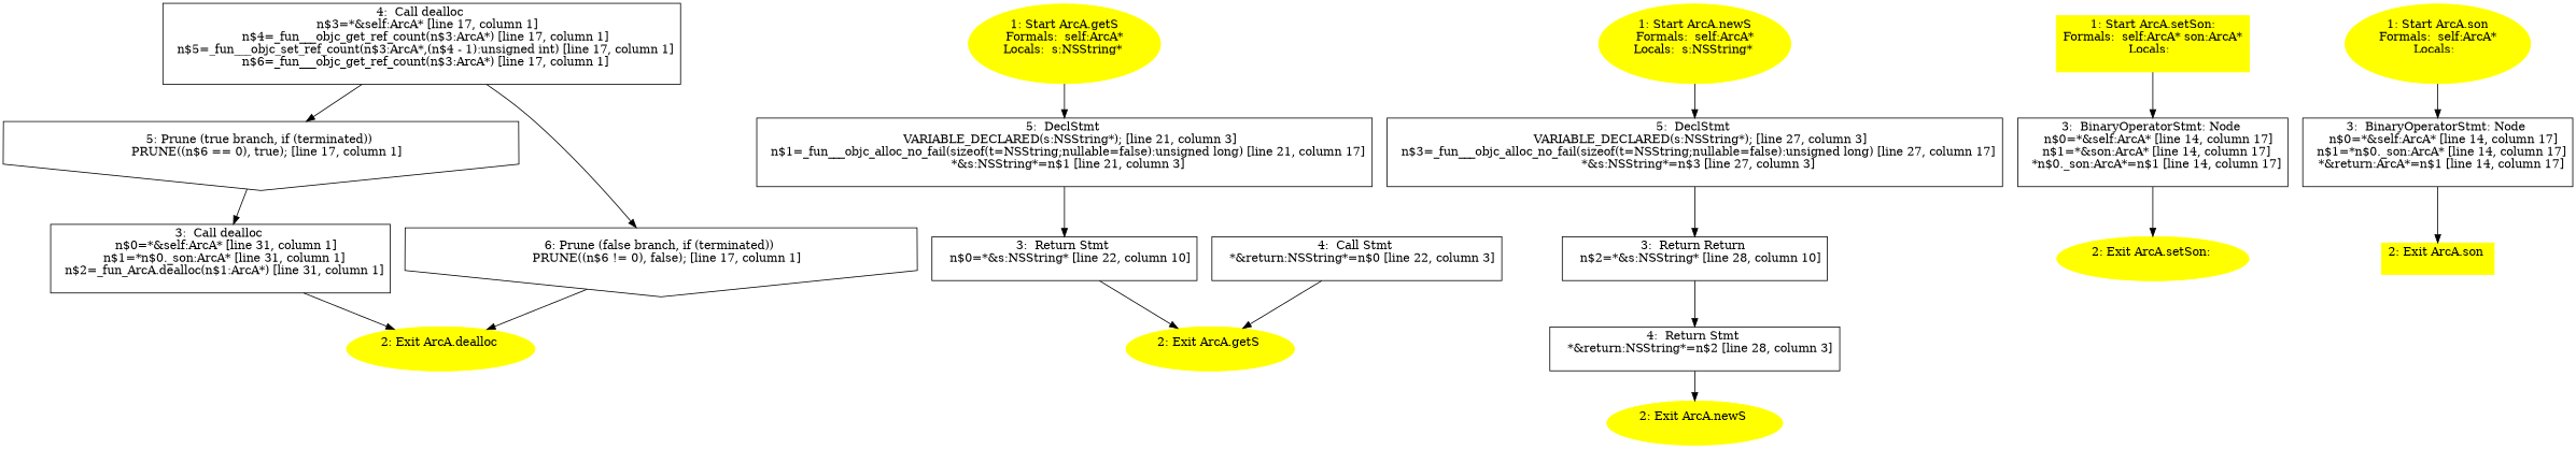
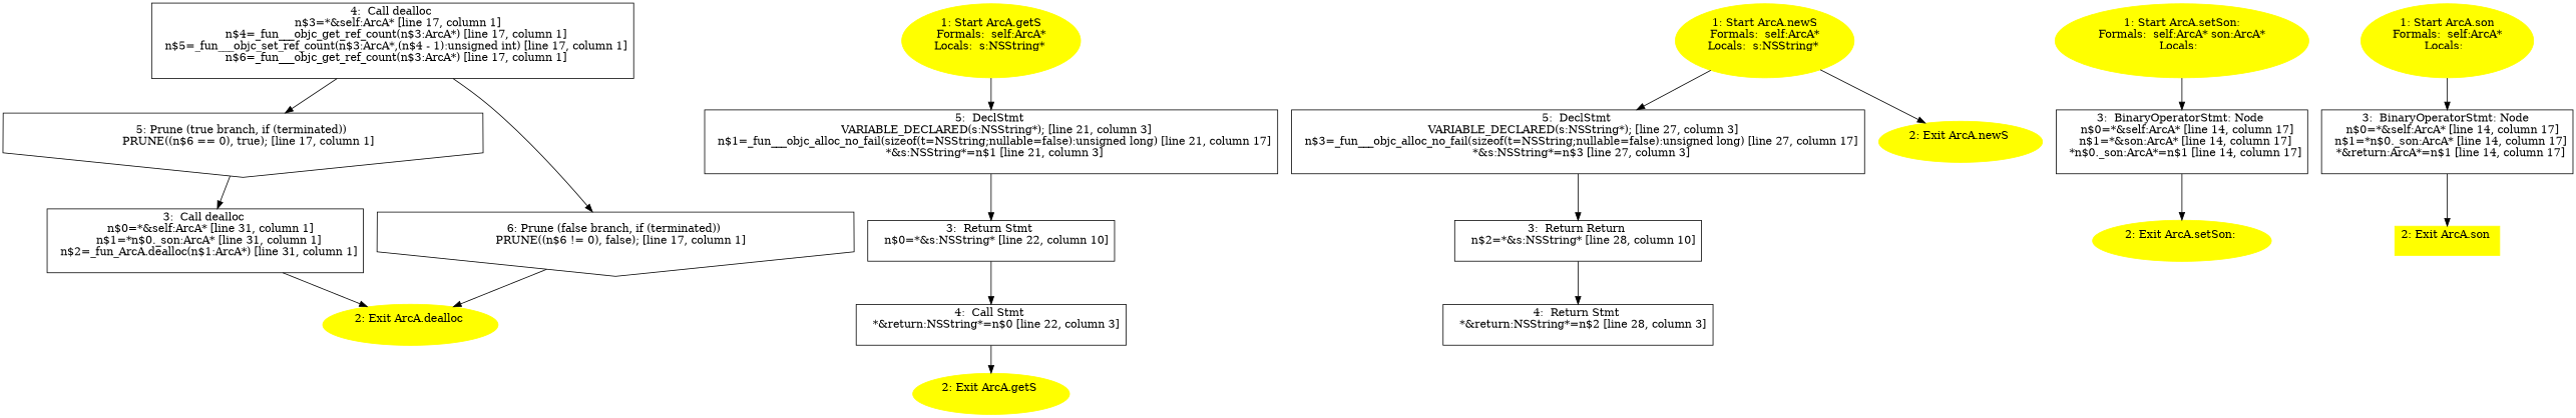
  digraph {
    node [shape=box]
    n1 [label="4:  Call dealloc \n   n$3=*&self:ArcA* [line 17, column 1]\n  n$4=_fun___objc_get_ref_count(n$3:ArcA*) [line 17, column 1]\n  n$5=_fun___objc_set_ref_count(n$3:ArcA*,(n$4 - 1):unsigned int) [line 17, column 1]\n  n$6=_fun___objc_get_ref_count(n$3:ArcA*) [line 17, column 1]\n "]
    n2 [label="5: Prune (true branch, if (terminated)) \n   PRUNE((n$6 == 0), true); [line 17, column 1]\n " shape=invhouse]
    n3 [label="6: Prune (false branch, if (terminated)) \n   PRUNE((n$6 != 0), false); [line 17, column 1]\n " shape=invhouse]
    n4 [label="3:  Call dealloc \n   n$0=*&self:ArcA* [line 31, column 1]\n  n$1=*n$0._son:ArcA* [line 31, column 1]\n  n$2=_fun_ArcA.dealloc(n$1:ArcA*) [line 31, column 1]\n "]
    n5 [color=yellow label="2: Exit ArcA.dealloc \n  " style=filled shape=""]
    n6 [color=yellow label="1: Start ArcA.getS\nFormals:  self:ArcA*\nLocals:  s:NSString* \n  " style=filled shape=""]
    n7 [label="5:  DeclStmt \n   VARIABLE_DECLARED(s:NSString*); [line 21, column 3]\n  n$1=_fun___objc_alloc_no_fail(sizeof(t=NSString;nullable=false):unsigned long) [line 21, column 17]\n  *&s:NSString*=n$1 [line 21, column 3]\n "]
    n8 [label="3:  Return Stmt \n   n$0=*&s:NSString* [line 22, column 10]\n "]
    n9 [label="4:  Call Stmt \n   *&return:NSString*=n$0 [line 22, column 3]\n "]
    n10 [color=yellow label="2: Exit ArcA.getS \n  " style=filled shape=""]
    n11 [color=yellow label="1: Start ArcA.newS\nFormals:  self:ArcA*\nLocals:  s:NSString* \n  " style=filled shape=""]
    n12 [label="5:  DeclStmt \n   VARIABLE_DECLARED(s:NSString*); [line 27, column 3]\n  n$3=_fun___objc_alloc_no_fail(sizeof(t=NSString;nullable=false):unsigned long) [line 27, column 17]\n  *&s:NSString*=n$3 [line 27, column 3]\n "]
    n13 [label="3:  Return Return \n   n$2=*&s:NSString* [line 28, column 10]\n "]
    n14 [label="4:  Return Stmt \n   *&return:NSString*=n$2 [line 28, column 3]\n "]
    n15 [color=yellow label="2: Exit ArcA.newS \n  " style=filled shape=""]
-   n16 [color=yellow label="1: Start ArcA.setSon:\nFormals:  self:ArcA* son:ArcA*\nLocals:  \n  " style=filled]
+   n16 [color=yellow label="1: Start ArcA.setSon:\nFormals:  self:ArcA* son:ArcA*\nLocals:  \n  " style=filled shape=""]
    n17 [label="3:  BinaryOperatorStmt: Node \n   n$0=*&self:ArcA* [line 14, column 17]\n  n$1=*&son:ArcA* [line 14, column 17]\n  *n$0._son:ArcA*=n$1 [line 14, column 17]\n "]
    n18 [color=yellow label="2: Exit ArcA.setSon: \n  " style=filled shape=""]
    n19 [color=yellow label="1: Start ArcA.son\nFormals:  self:ArcA*\nLocals:  \n  " style=filled shape=""]
    n20 [label="3:  BinaryOperatorStmt: Node \n   n$0=*&self:ArcA* [line 14, column 17]\n  n$1=*n$0._son:ArcA* [line 14, column 17]\n  *&return:ArcA*=n$1 [line 14, column 17]\n "]
    n21 [color=yellow label="2: Exit ArcA.son \n  " style=filled]
    n1 -> n2
    n1 -> n3
    n2 -> n4
    n3 -> n5
    n4 -> n5
    n6 -> n7
    n7 -> n8
-   n8 -> n10
+   n8 -> n9
    n9 -> n10
    n11 -> n12
    n12 -> n13
    n13 -> n14
-   n14 -> n15
+   n11 -> n15
    n16 -> n17
    n17 -> n18
    n19 -> n20
    n20 -> n21
  }
